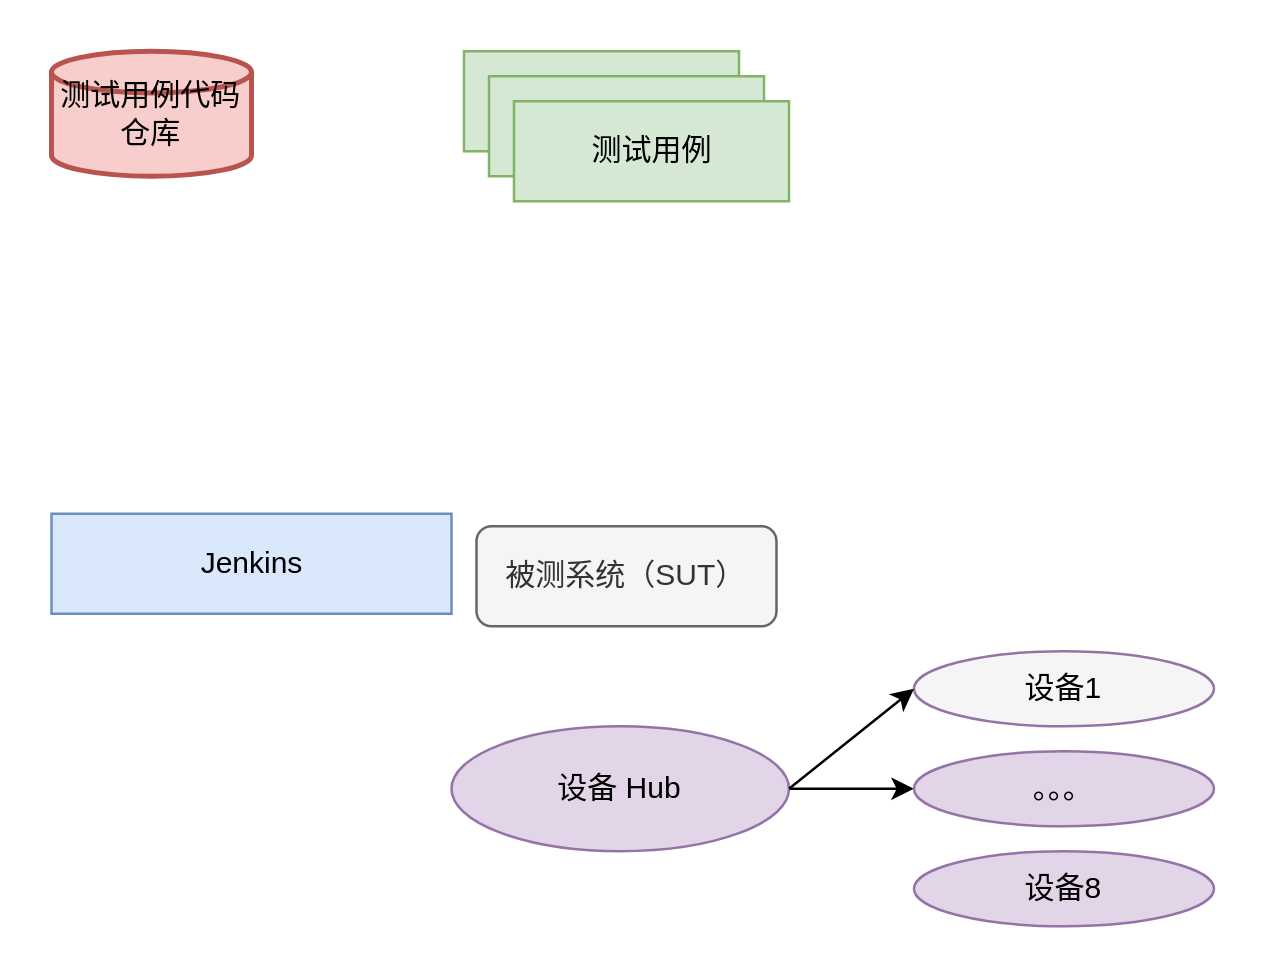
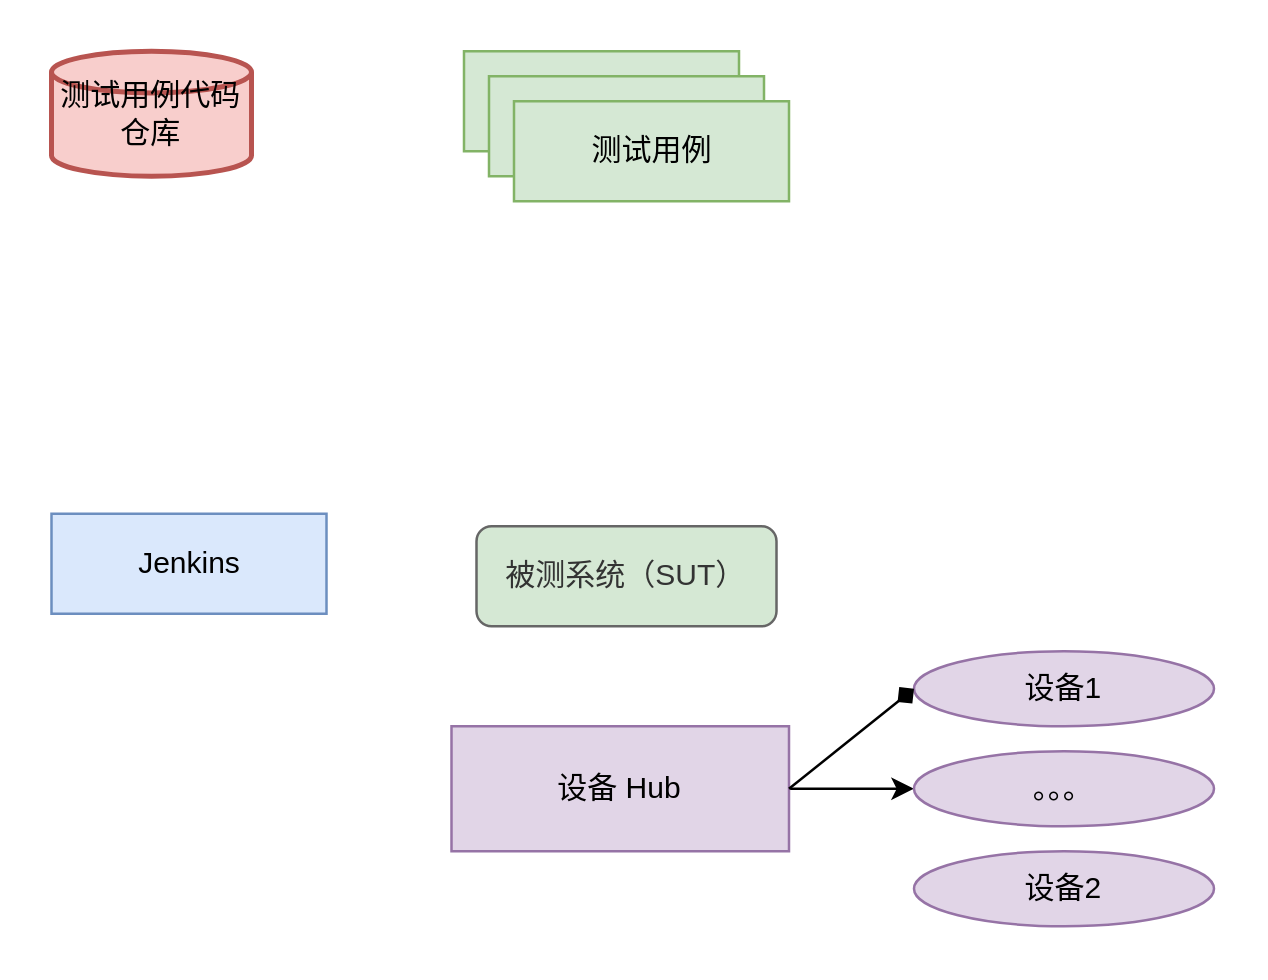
  <mxCell id="0" />
  <mxCell id="1" parent="0" />
  <mxCell id="2" value="测试用例代码仓库" style="strokeWidth=2;html=1;shape=mxgraph.flowchart.database;whiteSpace=wrap;fillColor=#f8cecc;strokeColor=#b85450;" vertex="1" parent="1"><mxGeometry x="20" y="20" width="80" height="50" as="geometry" /></mxCell>
  <mxCell id="3" value="" style="verticalLabelPosition=bottom;verticalAlign=top;html=1;shape=mxgraph.basic.rect;fillColor2=none;strokeWidth=1;size=20;indent=5;fillColor=#d5e8d4;strokeColor=#82b366;" vertex="1" parent="1"><mxGeometry x="185" y="20" width="110" height="40" as="geometry" /></mxCell>
  <mxCell id="4" value="" style="verticalLabelPosition=bottom;verticalAlign=top;html=1;shape=mxgraph.basic.rect;fillColor2=none;strokeWidth=1;size=20;indent=5;fillColor=#d5e8d4;strokeColor=#82b366;" vertex="1" parent="1"><mxGeometry x="195" y="30" width="110" height="40" as="geometry" /></mxCell>
  <mxCell id="5" value="测试用例" style="verticalLabelPosition=middle;verticalAlign=middle;html=1;shape=mxgraph.basic.rect;fillColor2=none;strokeWidth=1;size=20;indent=5;fillColor=#d5e8d4;strokeColor=#82b366;labelPosition=center;align=center;" vertex="1" parent="1"><mxGeometry x="205" y="40" width="110" height="40" as="geometry" /></mxCell>
- <mxCell id="6" value="Jenkins" style="verticalLabelPosition=middle;verticalAlign=middle;html=1;shape=mxgraph.basic.rect;fillColor2=none;strokeWidth=1;size=20;indent=5;fillColor=#dae8fc;strokeColor=#6c8ebf;labelPosition=center;align=center;" vertex="1" parent="1"><mxGeometry x="20" y="205" width="160" height="40" as="geometry" /></mxCell>
- <mxCell id="7" value="被测系统（SUT）" style="rounded=1;whiteSpace=wrap;html=1;fillColor=#f5f5f5;fontColor=#333333;strokeColor=#666666;" vertex="1" parent="1"><mxGeometry x="190" y="210" width="120" height="40" as="geometry" /></mxCell>
+ <mxCell id="6" value="Jenkins" style="verticalLabelPosition=middle;verticalAlign=middle;html=1;shape=mxgraph.basic.rect;fillColor2=none;strokeWidth=1;size=20;indent=5;fillColor=#dae8fc;strokeColor=#6c8ebf;labelPosition=center;align=center;" vertex="1" parent="1"><mxGeometry x="20" y="205" width="110" height="40" as="geometry" /></mxCell>
+ <mxCell id="7" value="被测系统（SUT）" style="rounded=1;whiteSpace=wrap;html=1;fillColor=#d5e8d4;fontColor=#333333;strokeColor=#666666;" vertex="1" parent="1"><mxGeometry x="190" y="210" width="120" height="40" as="geometry" /></mxCell>
  <mxCell id="8" value="" style="edgeStyle=orthogonalEdgeStyle;rounded=0;orthogonalLoop=1;jettySize=auto;html=1;" edge="1" parent="1" source="9" target="10"><mxGeometry relative="1" as="geometry" /></mxCell>
- <mxCell id="9" value="设备 Hub" style="ellipse;whiteSpace=wrap;html=1;fillColor=#e1d5e7;strokeColor=#9673a6;" vertex="1" parent="1"><mxGeometry x="180" y="290" width="135" height="50" as="geometry" /></mxCell>
+ <mxCell id="9" value="设备 Hub" style="whiteSpace=wrap;html=1;fillColor=#e1d5e7;strokeColor=#9673a6;rounded=0;" vertex="1" parent="1"><mxGeometry x="180" y="290" width="135" height="50" as="geometry" /></mxCell>
  <mxCell id="10" value="。。。" style="ellipse;whiteSpace=wrap;html=1;fillColor=#e1d5e7;strokeColor=#9673a6;" vertex="1" parent="1"><mxGeometry x="365" y="300" width="120" height="30" as="geometry" /></mxCell>
- <mxCell id="11" value="设备1" style="ellipse;whiteSpace=wrap;html=1;fillColor=#f5f5f5;strokeColor=#9673a6;" vertex="1" parent="1"><mxGeometry x="365" y="260" width="120" height="30" as="geometry" /></mxCell>
- <mxCell id="12" value="设备8" style="ellipse;whiteSpace=wrap;html=1;fillColor=#e1d5e7;strokeColor=#9673a6;" vertex="1" parent="1"><mxGeometry x="365" y="340" width="120" height="30" as="geometry" /></mxCell>
- <mxCell id="13" value="" style="endArrow=classic;html=1;rounded=0;exitX=1;exitY=0.5;exitDx=0;exitDy=0;entryX=0;entryY=0.5;entryDx=0;entryDy=0;" edge="1" parent="1" source="9" target="11"><mxGeometry width="50" height="50" relative="1" as="geometry"><mxPoint x="245" y="250" as="sourcePoint" /><mxPoint x="295" y="200" as="targetPoint" /></mxGeometry></mxCell>
+ <mxCell id="11" value="设备1" style="ellipse;whiteSpace=wrap;html=1;fillColor=#e1d5e7;strokeColor=#9673a6;" vertex="1" parent="1"><mxGeometry x="365" y="260" width="120" height="30" as="geometry" /></mxCell>
+ <mxCell id="12" value="设备2" style="ellipse;whiteSpace=wrap;html=1;fillColor=#e1d5e7;strokeColor=#9673a6;" vertex="1" parent="1"><mxGeometry x="365" y="340" width="120" height="30" as="geometry" /></mxCell>
+ <mxCell id="13" value="" style="endArrow=diamond;html=1;rounded=0;exitX=1;exitY=0.5;exitDx=0;exitDy=0;entryX=0;entryY=0.5;entryDx=0;entryDy=0;" edge="1" parent="1" source="9" target="11"><mxGeometry width="50" height="50" relative="1" as="geometry"><mxPoint x="245" y="250" as="sourcePoint" /><mxPoint x="295" y="200" as="targetPoint" /></mxGeometry></mxCell>
